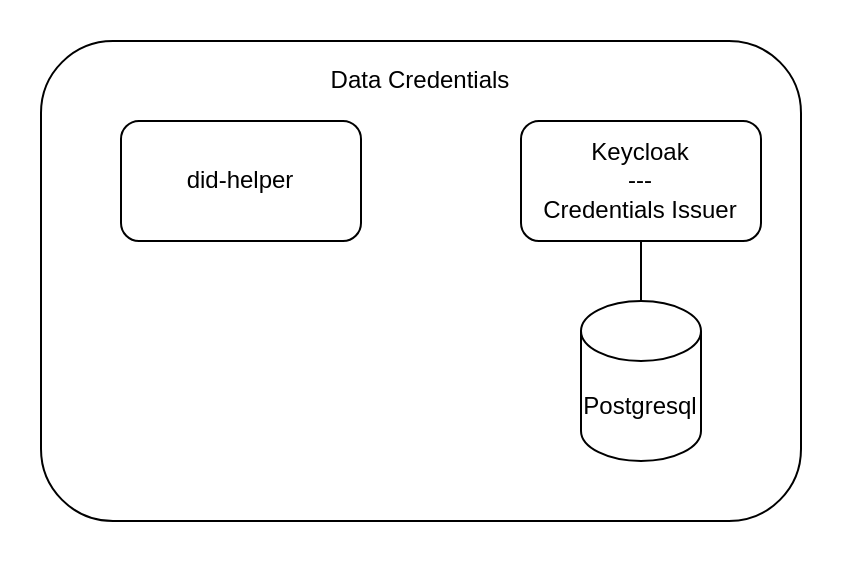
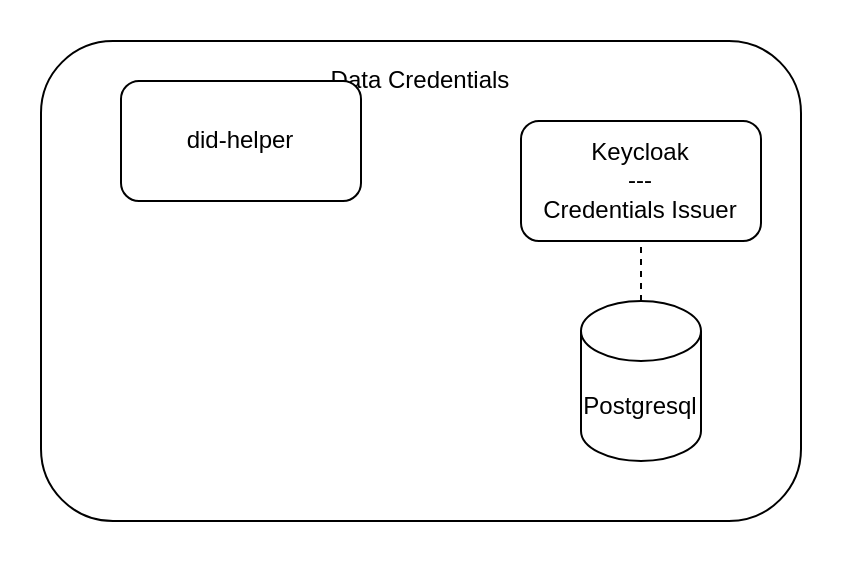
  <mxCell id="0" />
  <mxCell id="1" parent="0" />
  <mxCell id="2" value="&lt;div&gt;Data Credentials&lt;/div&gt;&lt;div&gt;&lt;br&gt;&lt;/div&gt;&lt;div&gt;&lt;br&gt;&lt;/div&gt;&lt;div&gt;&lt;br&gt;&lt;/div&gt;&lt;div&gt;&lt;br&gt;&lt;/div&gt;&lt;div&gt;&lt;br&gt;&lt;/div&gt;&lt;div&gt;&lt;br&gt;&lt;/div&gt;&lt;div&gt;&lt;br&gt;&lt;/div&gt;&lt;div&gt;&lt;br&gt;&lt;/div&gt;&lt;div&gt;&lt;br&gt;&lt;/div&gt;&lt;div&gt;&lt;br&gt;&lt;/div&gt;&lt;div&gt;&lt;br&gt;&lt;/div&gt;&lt;div&gt;&lt;br&gt;&lt;/div&gt;&lt;div&gt;&lt;br&gt;&lt;/div&gt;&lt;div&gt;&lt;br&gt;&lt;/div&gt;" style="rounded=1;whiteSpace=wrap;html=1;" vertex="1" parent="1"><mxGeometry x="20" y="20" width="380" height="240" as="geometry" /></mxCell>
- <mxCell id="3" value="did-helper" style="rounded=1;whiteSpace=wrap;html=1;" vertex="1" parent="1"><mxGeometry x="60" y="60" width="120" height="60" as="geometry" /></mxCell>
+ <mxCell id="3" value="did-helper" style="rounded=1;whiteSpace=wrap;html=1;" vertex="1" parent="1"><mxGeometry x="60" y="40" width="120" height="60" as="geometry" /></mxCell>
  <mxCell id="4" value="&lt;div&gt;Keycloak&lt;/div&gt;&lt;div&gt;---&lt;/div&gt;&lt;div&gt;Credentials Issuer&lt;br&gt;&lt;/div&gt;" style="rounded=1;whiteSpace=wrap;html=1;" vertex="1" parent="1"><mxGeometry x="260" y="60" width="120" height="60" as="geometry" /></mxCell>
  <mxCell id="5" value="Postgresql" style="shape=cylinder3;whiteSpace=wrap;html=1;boundedLbl=1;backgroundOutline=1;size=15;" vertex="1" parent="1"><mxGeometry x="290" y="150" width="60" height="80" as="geometry" /></mxCell>
- <mxCell id="6" value="" style="endArrow=none;html=1;rounded=0;entryX=0.5;entryY=1;entryDx=0;entryDy=0;" edge="1" parent="1" source="5" target="4"><mxGeometry width="50" height="50" relative="1" as="geometry"><mxPoint x="170" y="220" as="sourcePoint" /><mxPoint x="220" y="170" as="targetPoint" /></mxGeometry></mxCell>
+ <mxCell id="6" value="" style="endArrow=none;html=1;rounded=0;entryX=0.5;entryY=1;entryDx=0;entryDy=0;dashed=1;" edge="1" parent="1" source="5" target="4"><mxGeometry width="50" height="50" relative="1" as="geometry"><mxPoint x="170" y="220" as="sourcePoint" /><mxPoint x="220" y="170" as="targetPoint" /></mxGeometry></mxCell>
